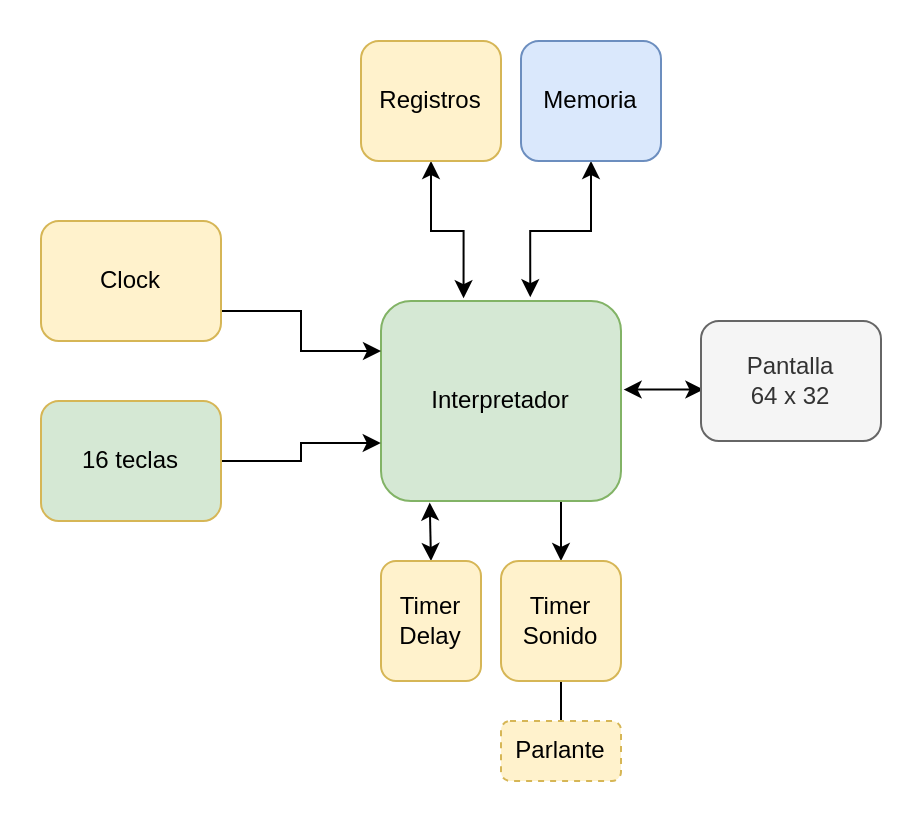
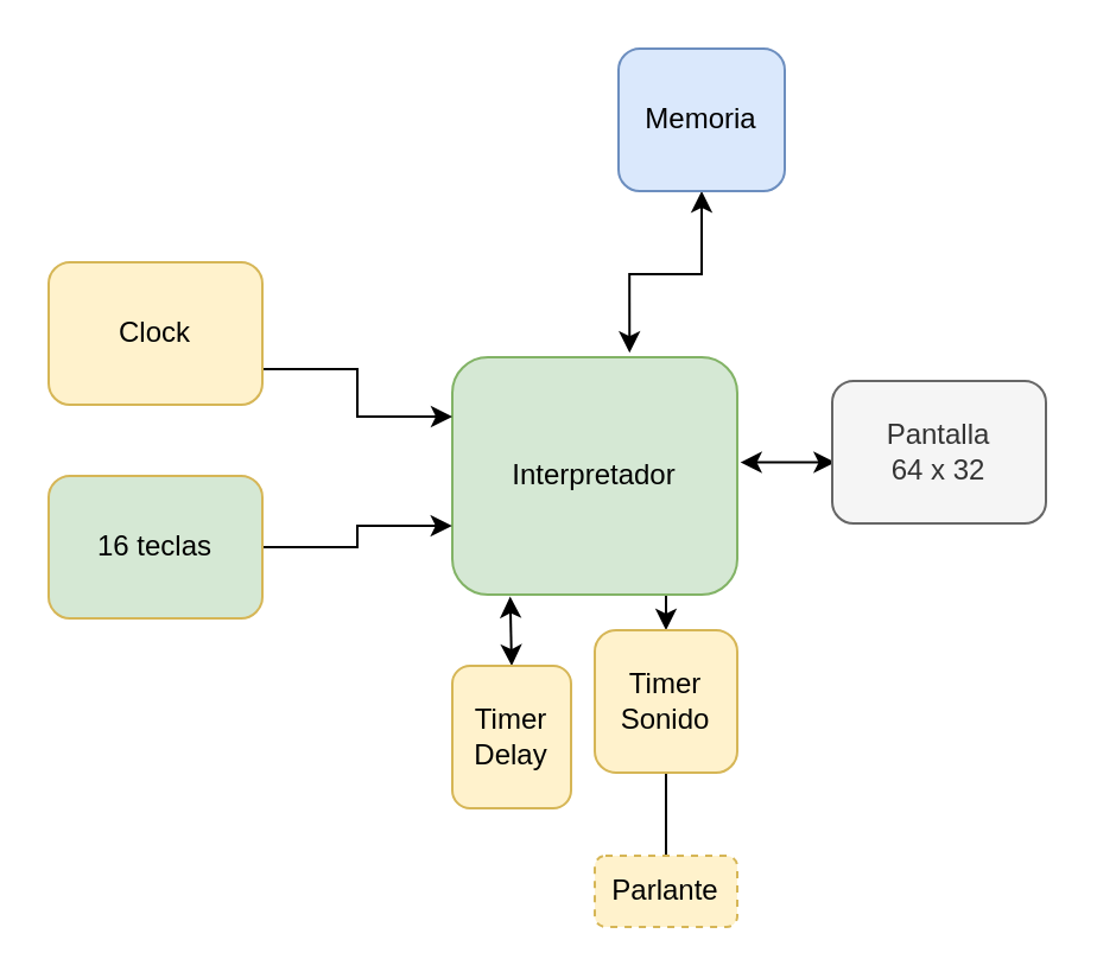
  <mxCell id="0" />
  <mxCell id="1" parent="0" />
  <mxCell id="2" style="edgeStyle=orthogonalEdgeStyle;rounded=0;orthogonalLoop=1;jettySize=auto;html=1;exitX=0.5;exitY=1;exitDx=0;exitDy=0;entryX=0.622;entryY=-0.019;entryDx=0;entryDy=0;entryPerimeter=0;startArrow=classic;startFill=1;" edge="1" parent="1" source="3" target="6"><mxGeometry relative="1" as="geometry" /></mxCell>
  <mxCell id="3" value="Memoria" style="rounded=1;whiteSpace=wrap;html=1;fillColor=#dae8fc;strokeColor=#6c8ebf;" parent="1" vertex="1"><mxGeometry x="260" y="20" width="70" height="60" as="geometry" /></mxCell>
  <mxCell id="4" value="" style="edgeStyle=orthogonalEdgeStyle;rounded=0;orthogonalLoop=1;jettySize=auto;html=1;exitX=1.011;exitY=0.443;exitDx=0;exitDy=0;entryX=0.013;entryY=0.588;entryDx=0;entryDy=0;entryPerimeter=0;startArrow=classic;startFill=1;exitPerimeter=0;" parent="1" source="6" target="7" edge="1"><mxGeometry relative="1" as="geometry" /></mxCell>
  <mxCell id="5" style="edgeStyle=orthogonalEdgeStyle;rounded=0;orthogonalLoop=1;jettySize=auto;html=1;exitX=0.75;exitY=1;exitDx=0;exitDy=0;entryX=0.5;entryY=0;entryDx=0;entryDy=0;" edge="1" parent="1" source="6" target="17"><mxGeometry relative="1" as="geometry" /></mxCell>
  <mxCell id="6" value="Interpretador" style="rounded=1;whiteSpace=wrap;html=1;fillColor=#d5e8d4;strokeColor=#82b366;" parent="1" vertex="1"><mxGeometry x="190" y="150" width="120" height="100" as="geometry" /></mxCell>
  <mxCell id="7" value="Pantalla&lt;br&gt;64 x 32" style="rounded=1;whiteSpace=wrap;html=1;fillColor=#f5f5f5;fontColor=#333333;strokeColor=#666666;" parent="1" vertex="1"><mxGeometry x="350" y="160" width="90" height="60" as="geometry" /></mxCell>
  <mxCell id="8" style="edgeStyle=orthogonalEdgeStyle;rounded=0;orthogonalLoop=1;jettySize=auto;html=1;exitX=1;exitY=0.75;exitDx=0;exitDy=0;entryX=0;entryY=0.25;entryDx=0;entryDy=0;" edge="1" parent="1" source="9" target="6"><mxGeometry relative="1" as="geometry" /></mxCell>
  <mxCell id="9" value="Clock" style="rounded=1;whiteSpace=wrap;html=1;fillColor=#fff2cc;strokeColor=#d6b656;" parent="1" vertex="1"><mxGeometry x="20" y="110" width="90" height="60" as="geometry" /></mxCell>
  <mxCell id="10" style="edgeStyle=orthogonalEdgeStyle;rounded=0;orthogonalLoop=1;jettySize=auto;html=1;exitX=0.5;exitY=0;exitDx=0;exitDy=0;entryX=0.203;entryY=1.008;entryDx=0;entryDy=0;entryPerimeter=0;startArrow=classic;startFill=1;" edge="1" parent="1" source="11" target="6"><mxGeometry relative="1" as="geometry" /></mxCell>
  <mxCell id="11" value="Timer&lt;br&gt;Delay" style="rounded=1;whiteSpace=wrap;html=1;fillColor=#fff2cc;strokeColor=#d6b656;" parent="1" vertex="1"><mxGeometry x="190" y="280" width="50" height="60" as="geometry" /></mxCell>
  <mxCell id="12" style="edgeStyle=orthogonalEdgeStyle;rounded=0;orthogonalLoop=1;jettySize=auto;html=1;exitX=1;exitY=0.5;exitDx=0;exitDy=0;entryX=-0.001;entryY=0.71;entryDx=0;entryDy=0;entryPerimeter=0;" edge="1" parent="1" source="13" target="6"><mxGeometry relative="1" as="geometry" /></mxCell>
  <mxCell id="13" value="16 teclas" style="rounded=1;whiteSpace=wrap;html=1;fillColor=#d5e8d4;strokeColor=#d6b656;" parent="1" vertex="1"><mxGeometry x="20" y="200" width="90" height="60" as="geometry" /></mxCell>
- <mxCell id="14" style="edgeStyle=orthogonalEdgeStyle;rounded=0;orthogonalLoop=1;jettySize=auto;html=1;exitX=0.5;exitY=1;exitDx=0;exitDy=0;entryX=0.344;entryY=-0.014;entryDx=0;entryDy=0;entryPerimeter=0;startArrow=classic;startFill=1;" edge="1" parent="1" source="15" target="6"><mxGeometry relative="1" as="geometry" /></mxCell>
- <mxCell id="15" value="Registros" style="rounded=1;whiteSpace=wrap;html=1;fillColor=#fff2cc;strokeColor=#d6b656;" parent="1" vertex="1"><mxGeometry x="180" y="20" width="70" height="60" as="geometry" /></mxCell>
  <mxCell id="16" style="edgeStyle=orthogonalEdgeStyle;rounded=0;orthogonalLoop=1;jettySize=auto;html=1;exitX=0.5;exitY=1;exitDx=0;exitDy=0;entryX=0.5;entryY=0;entryDx=0;entryDy=0;endArrow=none;" edge="1" parent="1" source="17" target="18"><mxGeometry relative="1" as="geometry" /></mxCell>
- <mxCell id="17" value="Timer&lt;br&gt;Sonido" style="rounded=1;whiteSpace=wrap;html=1;fillColor=#fff2cc;strokeColor=#d6b656;" parent="1" vertex="1"><mxGeometry x="250" y="280" width="60" height="60" as="geometry" /></mxCell>
+ <mxCell id="17" value="Timer&lt;br&gt;Sonido" style="rounded=1;whiteSpace=wrap;html=1;fillColor=#fff2cc;strokeColor=#d6b656;" parent="1" vertex="1"><mxGeometry x="250" y="265" width="60" height="60" as="geometry" /></mxCell>
  <mxCell id="18" value="Parlante" style="rounded=1;whiteSpace=wrap;html=1;fillColor=#fff2cc;strokeColor=#d6b656;dashed=1;" vertex="1" parent="1"><mxGeometry x="250" y="360" width="60" height="30" as="geometry" /></mxCell>
